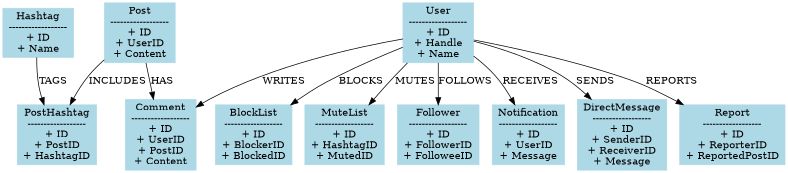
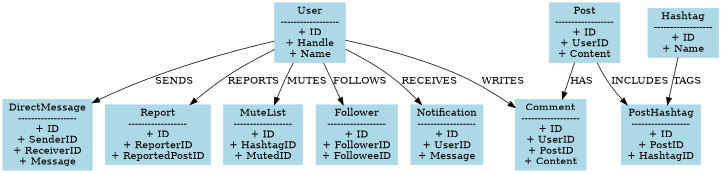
  digraph {
    node [color=lightblue shape=box style=filled]
    n1 [label="User\n------------------\n+ ID\n+ Handle\n+ Name"]
    n2 [label="Comment\n------------------\n+ ID\n+ UserID\n+ PostID\n+ Content"]
    n3 [label="Follower\n------------------\n+ ID\n+ FollowerID\n+ FolloweeID"]
    n4 [label="Notification\n------------------\n+ ID\n+ UserID\n+ Message"]
    n5 [label="DirectMessage\n------------------\n+ ID\n+ SenderID\n+ ReceiverID\n+ Message"]
    n6 [label="Report\n------------------\n+ ID\n+ ReporterID\n+ ReportedPostID"]
-   n7 [label="BlockList\n------------------\n+ ID\n+ BlockerID\n+ BlockedID"]
    n8 [label="MuteList\n------------------\n+ ID\n+ HashtagID\n+ MutedID"]
    n9 [label="Post\n------------------\n+ ID\n+ UserID\n+ Content"]
    n10 [label="PostHashtag\n------------------\n+ ID\n+ PostID\n+ HashtagID"]
    n11 [label="Hashtag\n------------------\n+ ID\n+ Name"]
    n1 -> n2 [label=WRITES]
    n1 -> n3 [label=FOLLOWS]
    n1 -> n4 [label=RECEIVES]
    n1 -> n5 [label=SENDS]
    n1 -> n6 [label=REPORTS]
-   n1 -> n7 [label=BLOCKS]
    n1 -> n8 [label=MUTES]
    n9 -> n2 [label=HAS]
    n9 -> n10 [label=INCLUDES]
    n11 -> n10 [label=TAGS]
  }
